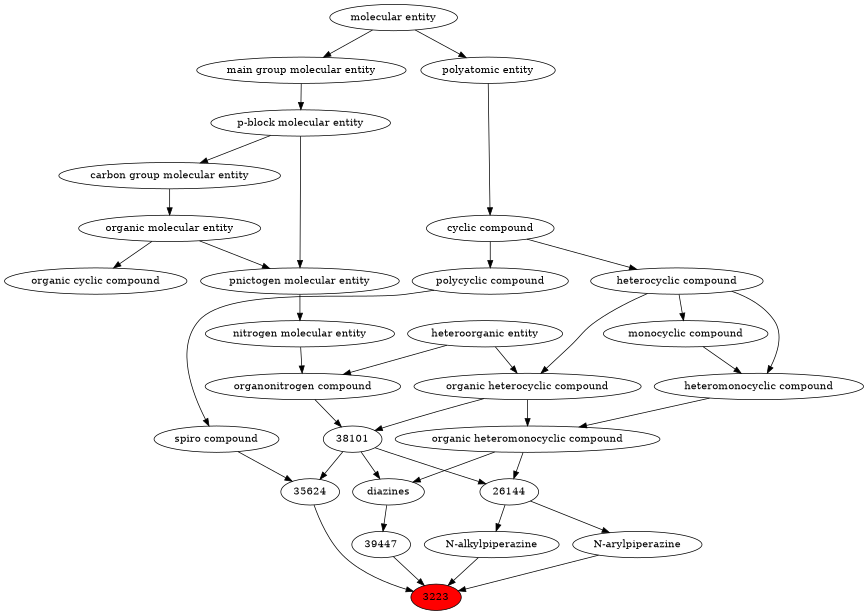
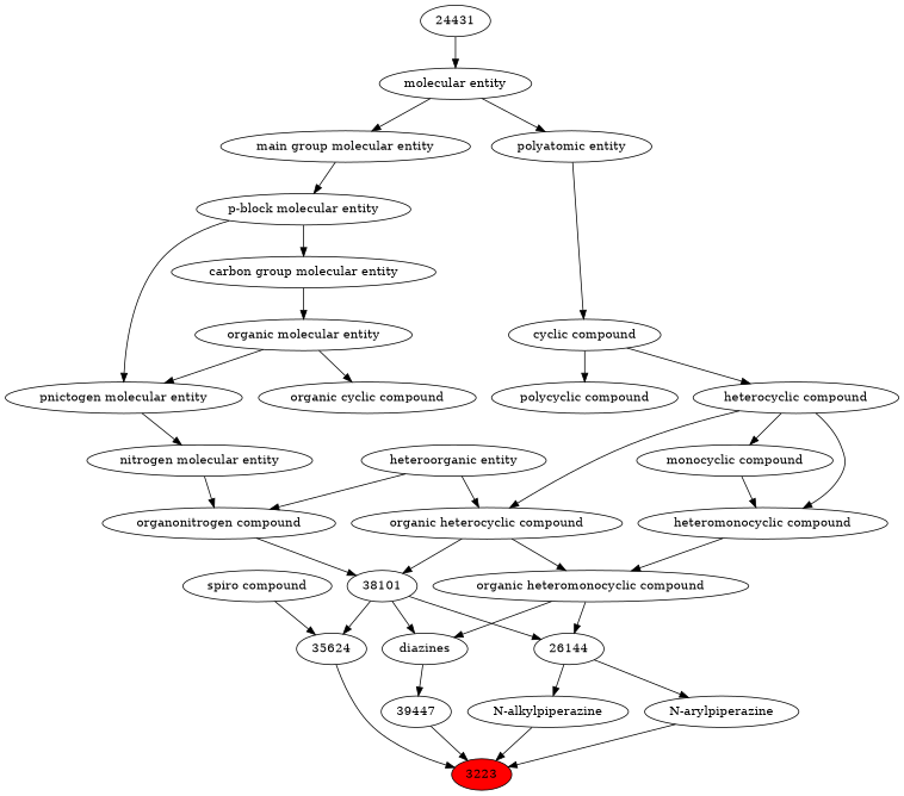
  digraph {
    n1 [fillcolor=red label=3223 style=filled]
    n2 [label=35624]
    n3 [label="N-arylpiperazine"]
    n4 [label="N-alkylpiperazine"]
    n5 [label=39447]
    n6 [label="spiro compound"]
    n7 [label=38101]
    n8 [label=26144]
    n9 [label=diazines]
    n10 [label="polycyclic compound"]
    n11 [label="organic heterocyclic compound"]
    n12 [label="organic heteromonocyclic compound"]
    n13 [label="organonitrogen compound"]
    n14 [label="cyclic compound"]
    n15 [label="heterocyclic compound"]
    n16 [label="monocyclic compound"]
    n17 [label="heteromonocyclic compound"]
    n18 [label="heteroorganic entity"]
    n19 [label="organic cyclic compound"]
    n20 [label="nitrogen molecular entity"]
    n21 [label="polyatomic entity"]
    n22 [label="organic molecular entity"]
    n23 [label="pnictogen molecular entity"]
    n24 [label="molecular entity"]
    n25 [label="main group molecular entity"]
    n26 [label="p-block molecular entity"]
    n27 [label="carbon group molecular entity"]
+   n28 [label=24431]
    n2 -> n1
    n3 -> n1
    n4 -> n1
    n5 -> n1
    n6 -> n2
    n7 -> n2
    n7 -> n8
    n7 -> n9
    n8 -> n3
    n8 -> n4
    n9 -> n5
-   n10 -> n6
    n11 -> n7
    n11 -> n12
    n12 -> n8
    n12 -> n9
    n13 -> n7
    n14 -> n10
    n14 -> n15
    n15 -> n11
    n15 -> n16
    n15 -> n17
    n16 -> n17
    n17 -> n12
    n18 -> n11
    n18 -> n13
    n20 -> n13
    n21 -> n14
    n22 -> n19
    n22 -> n23
    n23 -> n20
    n24 -> n21
    n24 -> n25
    n25 -> n26
    n26 -> n23
    n26 -> n27
    n27 -> n22
+   n28 -> n24
  }
